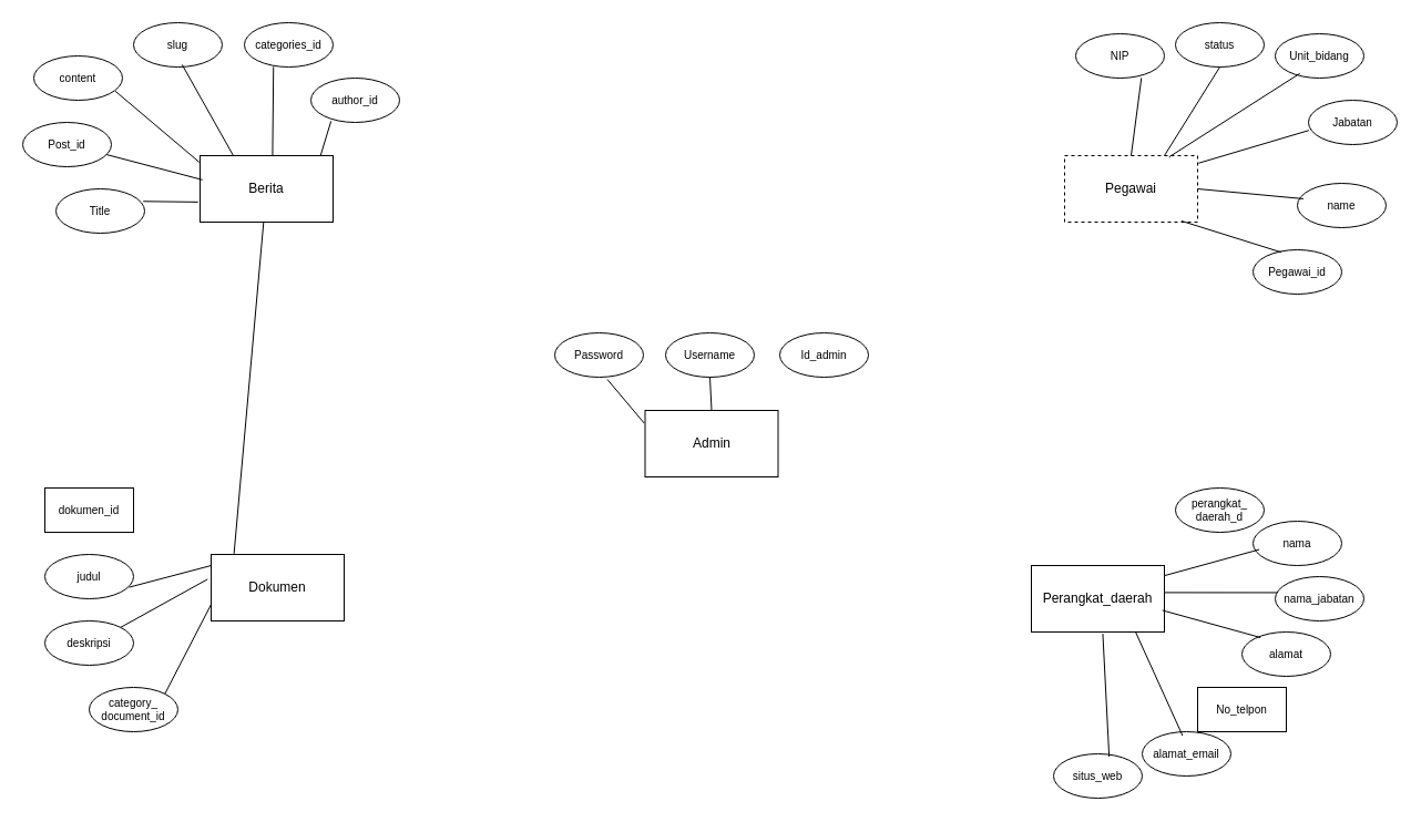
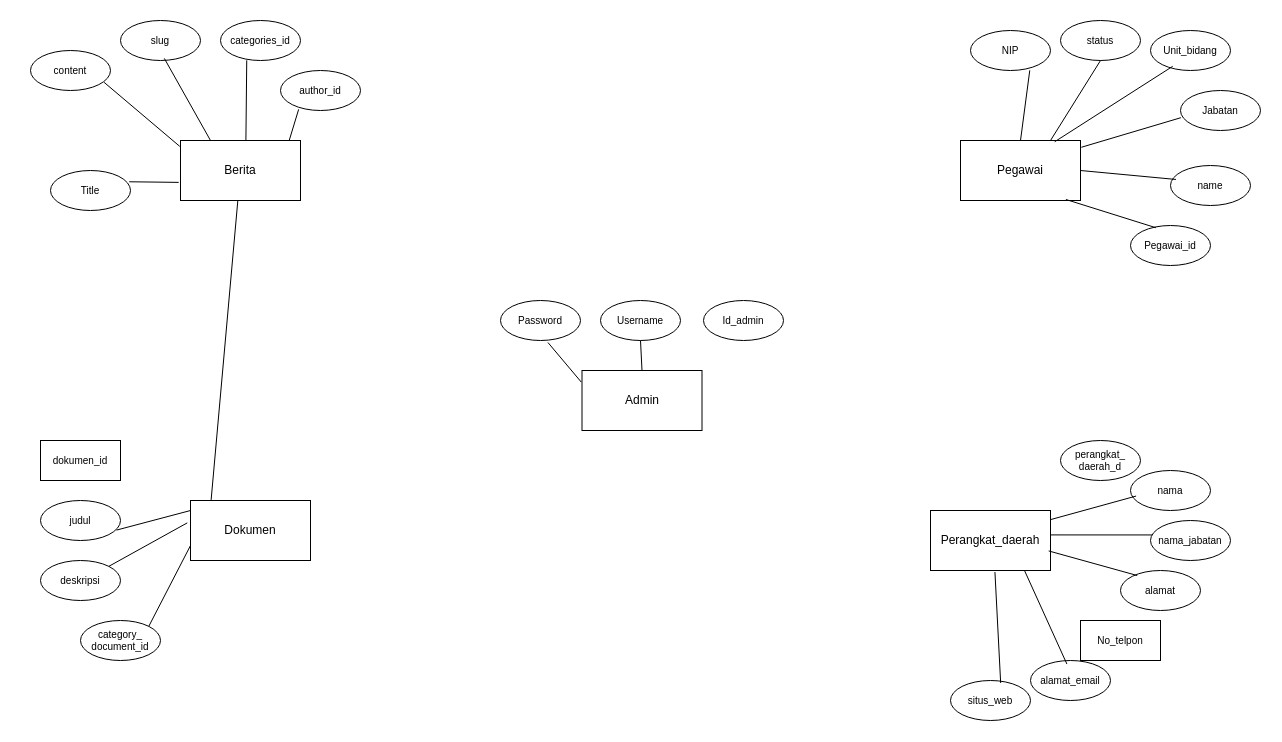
  <mxCell id="0" style=";html=1;" />
  <mxCell id="1" style=";html=1;" parent="0" />
  <mxCell id="2" value="Admin" style="rounded=0;whiteSpace=wrap;html=1;" vertex="1" parent="1"><mxGeometry x="581.5" y="370" width="120" height="60" as="geometry" /></mxCell>
  <mxCell id="3" value="Password" style="ellipse;whiteSpace=wrap;html=1;fontSize=10;" vertex="1" parent="1"><mxGeometry x="500" y="300" width="80" height="40" as="geometry" /></mxCell>
  <mxCell id="4" value="Username" style="ellipse;whiteSpace=wrap;html=1;fontSize=10;" vertex="1" parent="1"><mxGeometry x="600" y="300" width="80" height="40" as="geometry" /></mxCell>
  <mxCell id="5" value="Id_admin" style="ellipse;whiteSpace=wrap;html=1;fontSize=10;" vertex="1" parent="1"><mxGeometry x="703" y="300" width="80" height="40" as="geometry" /></mxCell>
  <mxCell id="6" value="" style="endArrow=none;html=1;rounded=0;entryX=0.593;entryY=1.05;entryDx=0;entryDy=0;entryPerimeter=0;exitX=-0.006;exitY=0.193;exitDx=0;exitDy=0;exitPerimeter=0;" edge="1" parent="1" source="2" target="3"><mxGeometry width="50" height="50" relative="1" as="geometry"><mxPoint x="621.5" y="390" as="sourcePoint" /><mxPoint x="671.5" y="340" as="targetPoint" /></mxGeometry></mxCell>
  <mxCell id="7" value="" style="endArrow=none;html=1;rounded=0;entryX=0.5;entryY=1;entryDx=0;entryDy=0;exitX=0.5;exitY=0;exitDx=0;exitDy=0;" edge="1" parent="1" source="2" target="4"><mxGeometry width="50" height="50" relative="1" as="geometry"><mxPoint x="711.5" y="389" as="sourcePoint" /><mxPoint x="758.5" y="351" as="targetPoint" /><Array as="points" /></mxGeometry></mxCell>
  <mxCell id="8" value="Berita" style="rounded=0;whiteSpace=wrap;html=1;" vertex="1" parent="1"><mxGeometry x="180" y="140" width="120" height="60" as="geometry" /></mxCell>
- <mxCell id="9" value="Pegawai" style="rounded=0;whiteSpace=wrap;html=1;dashed=1;" vertex="1" parent="1"><mxGeometry x="960" y="140" width="120" height="60" as="geometry" /></mxCell>
+ <mxCell id="9" value="Pegawai" style="rounded=0;whiteSpace=wrap;html=1;" vertex="1" parent="1"><mxGeometry x="960" y="140" width="120" height="60" as="geometry" /></mxCell>
  <mxCell id="10" value="Perangkat_daerah" style="rounded=0;whiteSpace=wrap;html=1;" vertex="1" parent="1"><mxGeometry x="930" y="510" width="120" height="60" as="geometry" /></mxCell>
- <mxCell id="11" value="Post_id" style="ellipse;whiteSpace=wrap;html=1;fontSize=10;" vertex="1" parent="1"><mxGeometry x="20" y="110" width="80" height="40" as="geometry" /></mxCell>
  <mxCell id="12" value="content" style="ellipse;whiteSpace=wrap;html=1;fontSize=10;" vertex="1" parent="1"><mxGeometry x="30" y="50" width="80" height="40" as="geometry" /></mxCell>
  <mxCell id="13" value="slug" style="ellipse;whiteSpace=wrap;html=1;fontSize=10;" vertex="1" parent="1"><mxGeometry x="120" y="20" width="80" height="40" as="geometry" /></mxCell>
  <mxCell id="14" value="categories_id" style="ellipse;whiteSpace=wrap;html=1;fontSize=10;" vertex="1" parent="1"><mxGeometry x="220" y="20" width="80" height="40" as="geometry" /></mxCell>
  <mxCell id="15" value="author_id" style="ellipse;whiteSpace=wrap;html=1;fontSize=10;" vertex="1" parent="1"><mxGeometry x="280" y="70" width="80" height="40" as="geometry" /></mxCell>
  <mxCell id="16" value="Title" style="ellipse;whiteSpace=wrap;html=1;fontSize=10;" vertex="1" parent="1"><mxGeometry x="50" y="170" width="80" height="40" as="geometry" /></mxCell>
  <mxCell id="17" value="" style="endArrow=none;html=1;rounded=0;entryX=0.227;entryY=0.971;entryDx=0;entryDy=0;entryPerimeter=0;exitX=0.905;exitY=0.005;exitDx=0;exitDy=0;exitPerimeter=0;" edge="1" parent="1" source="8" target="15"><mxGeometry width="50" height="50" relative="1" as="geometry"><mxPoint x="240" y="170" as="sourcePoint" /><mxPoint x="290" y="120" as="targetPoint" /></mxGeometry></mxCell>
  <mxCell id="18" value="" style="endArrow=none;html=1;rounded=0;entryX=0.328;entryY=0.995;entryDx=0;entryDy=0;entryPerimeter=0;exitX=0.545;exitY=0.009;exitDx=0;exitDy=0;exitPerimeter=0;" edge="1" parent="1" source="8" target="14"><mxGeometry width="50" height="50" relative="1" as="geometry"><mxPoint x="230" y="140" as="sourcePoint" /><mxPoint x="249" y="109" as="targetPoint" /></mxGeometry></mxCell>
  <mxCell id="19" value="" style="endArrow=none;html=1;rounded=0;entryX=0.548;entryY=0.948;entryDx=0;entryDy=0;entryPerimeter=0;exitX=0.25;exitY=0;exitDx=0;exitDy=0;" edge="1" parent="1" source="8" target="13"><mxGeometry width="50" height="50" relative="1" as="geometry"><mxPoint x="184" y="140" as="sourcePoint" /><mxPoint x="200" y="60" as="targetPoint" /></mxGeometry></mxCell>
  <mxCell id="20" value="" style="endArrow=none;html=1;rounded=0;entryX=0.92;entryY=0.796;entryDx=0;entryDy=0;entryPerimeter=0;exitX=-0.006;exitY=0.098;exitDx=0;exitDy=0;exitPerimeter=0;" edge="1" parent="1" source="8" target="12"><mxGeometry width="50" height="50" relative="1" as="geometry"><mxPoint x="156" y="162" as="sourcePoint" /><mxPoint x="120" y="80" as="targetPoint" /></mxGeometry></mxCell>
- <mxCell id="21" value="" style="endArrow=none;html=1;rounded=0;exitX=0.018;exitY=0.364;exitDx=0;exitDy=0;exitPerimeter=0;" edge="1" parent="1" source="8" target="11"><mxGeometry width="50" height="50" relative="1" as="geometry"><mxPoint x="165" y="170" as="sourcePoint" /><mxPoint x="100" y="106" as="targetPoint" /></mxGeometry></mxCell>
  <mxCell id="22" value="" style="endArrow=none;html=1;rounded=0;exitX=-0.015;exitY=0.698;exitDx=0;exitDy=0;exitPerimeter=0;entryX=0.984;entryY=0.282;entryDx=0;entryDy=0;entryPerimeter=0;" edge="1" parent="1" source="8" target="16"><mxGeometry width="50" height="50" relative="1" as="geometry"><mxPoint x="182" y="172" as="sourcePoint" /><mxPoint x="105" y="150" as="targetPoint" /></mxGeometry></mxCell>
  <mxCell id="23" value="status" style="ellipse;whiteSpace=wrap;html=1;fontSize=10;" vertex="1" parent="1"><mxGeometry x="1060" y="20" width="80" height="40" as="geometry" /></mxCell>
  <mxCell id="24" value="Unit_bidang" style="ellipse;whiteSpace=wrap;html=1;fontSize=10;" vertex="1" parent="1"><mxGeometry x="1150" y="30" width="80" height="40" as="geometry" /></mxCell>
  <mxCell id="25" value="NIP" style="ellipse;whiteSpace=wrap;html=1;fontSize=10;" vertex="1" parent="1"><mxGeometry x="970" y="30" width="80" height="40" as="geometry" /></mxCell>
  <mxCell id="26" value="Jabatan" style="ellipse;whiteSpace=wrap;html=1;fontSize=10;" vertex="1" parent="1"><mxGeometry x="1180" y="90" width="80" height="40" as="geometry" /></mxCell>
  <mxCell id="27" value="name" style="ellipse;whiteSpace=wrap;html=1;fontSize=10;" vertex="1" parent="1"><mxGeometry x="1170" y="165" width="80" height="40" as="geometry" /></mxCell>
  <mxCell id="28" value="Pegawai_id" style="ellipse;whiteSpace=wrap;html=1;fontSize=10;" vertex="1" parent="1"><mxGeometry x="1130" y="225" width="80" height="40" as="geometry" /></mxCell>
  <mxCell id="29" value="" style="endArrow=none;html=1;rounded=0;entryX=0.318;entryY=0.056;entryDx=0;entryDy=0;entryPerimeter=0;exitX=0.878;exitY=0.983;exitDx=0;exitDy=0;exitPerimeter=0;" edge="1" parent="1" source="9" target="28"><mxGeometry width="50" height="50" relative="1" as="geometry"><mxPoint x="1190" y="190" as="sourcePoint" /><mxPoint x="1240" y="140" as="targetPoint" /></mxGeometry></mxCell>
  <mxCell id="30" value="" style="endArrow=none;html=1;rounded=0;entryX=0.068;entryY=0.349;entryDx=0;entryDy=0;entryPerimeter=0;exitX=1;exitY=0.5;exitDx=0;exitDy=0;" edge="1" parent="1" source="9" target="27"><mxGeometry width="50" height="50" relative="1" as="geometry"><mxPoint x="1110" y="150" as="sourcePoint" /><mxPoint x="1170" y="198" as="targetPoint" /></mxGeometry></mxCell>
  <mxCell id="31" value="" style="endArrow=none;html=1;rounded=0;entryX=0.005;entryY=0.68;entryDx=0;entryDy=0;entryPerimeter=0;exitX=1.007;exitY=0.113;exitDx=0;exitDy=0;exitPerimeter=0;" edge="1" parent="1" source="9" target="26"><mxGeometry width="50" height="50" relative="1" as="geometry"><mxPoint x="1120" y="121" as="sourcePoint" /><mxPoint x="1185" y="150" as="targetPoint" /></mxGeometry></mxCell>
  <mxCell id="32" value="" style="endArrow=none;html=1;rounded=0;entryX=0.277;entryY=0.896;entryDx=0;entryDy=0;entryPerimeter=0;exitX=0.785;exitY=0.021;exitDx=0;exitDy=0;exitPerimeter=0;" edge="1" parent="1" source="9" target="24"><mxGeometry width="50" height="50" relative="1" as="geometry"><mxPoint x="1081" y="120" as="sourcePoint" /><mxPoint x="1150" y="110" as="targetPoint" /></mxGeometry></mxCell>
  <mxCell id="33" value="" style="endArrow=none;html=1;rounded=0;entryX=0.5;entryY=1;entryDx=0;entryDy=0;exitX=0.75;exitY=0;exitDx=0;exitDy=0;" edge="1" parent="1" source="9" target="23"><mxGeometry width="50" height="50" relative="1" as="geometry"><mxPoint x="1094" y="131" as="sourcePoint" /><mxPoint x="1182" y="76" as="targetPoint" /></mxGeometry></mxCell>
  <mxCell id="34" value="" style="endArrow=none;html=1;rounded=0;entryX=0.741;entryY=0.996;entryDx=0;entryDy=0;exitX=0.5;exitY=0;exitDx=0;exitDy=0;entryPerimeter=0;" edge="1" parent="1" source="9" target="25"><mxGeometry width="50" height="50" relative="1" as="geometry"><mxPoint x="1090" y="130" as="sourcePoint" /><mxPoint x="1110" y="70" as="targetPoint" /></mxGeometry></mxCell>
  <mxCell id="35" value="Dokumen" style="rounded=0;whiteSpace=wrap;html=1;" vertex="1" parent="1"><mxGeometry x="190" y="500" width="120" height="60" as="geometry" /></mxCell>
  <mxCell id="36" value="&lt;div&gt;category_&lt;/div&gt;&lt;div&gt;document_id&lt;br&gt;&lt;/div&gt;" style="ellipse;whiteSpace=wrap;html=1;fontSize=10;" vertex="1" parent="1"><mxGeometry x="80" y="620" width="80" height="40" as="geometry" /></mxCell>
  <mxCell id="37" value="deskripsi" style="ellipse;whiteSpace=wrap;html=1;fontSize=10;" vertex="1" parent="1"><mxGeometry x="40" y="560" width="80" height="40" as="geometry" /></mxCell>
  <mxCell id="38" value="judul" style="ellipse;whiteSpace=wrap;html=1;fontSize=10;" vertex="1" parent="1"><mxGeometry x="40" y="500" width="80" height="40" as="geometry" /></mxCell>
  <mxCell id="39" value="dokumen_id" style="whiteSpace=wrap;html=1;fontSize=10;rounded=0;" vertex="1" parent="1"><mxGeometry x="40" y="440" width="80" height="40" as="geometry" /></mxCell>
  <mxCell id="40" value="" style="endArrow=none;html=1;rounded=0;exitX=0.172;exitY=-0.01;exitDx=0;exitDy=0;exitPerimeter=0;" edge="1" parent="1" source="35" target="8"><mxGeometry width="50" height="50" relative="1" as="geometry"><mxPoint x="250" y="530" as="sourcePoint" /><mxPoint x="300" y="480" as="targetPoint" /></mxGeometry></mxCell>
  <mxCell id="41" value="" style="endArrow=none;html=1;rounded=0;entryX=0.95;entryY=0.74;entryDx=0;entryDy=0;entryPerimeter=0;exitX=0;exitY=0.167;exitDx=0;exitDy=0;exitPerimeter=0;" edge="1" parent="1" source="35" target="38"><mxGeometry width="50" height="50" relative="1" as="geometry"><mxPoint x="240" y="500" as="sourcePoint" /><mxPoint x="259" y="469" as="targetPoint" /></mxGeometry></mxCell>
  <mxCell id="42" value="" style="endArrow=none;html=1;rounded=0;entryX=1;entryY=0;entryDx=0;entryDy=0;exitX=-0.027;exitY=0.373;exitDx=0;exitDy=0;exitPerimeter=0;" edge="1" parent="1" source="35" target="37"><mxGeometry width="50" height="50" relative="1" as="geometry"><mxPoint x="194" y="500" as="sourcePoint" /><mxPoint x="210" y="420" as="targetPoint" /></mxGeometry></mxCell>
  <mxCell id="43" value="" style="endArrow=none;html=1;rounded=0;entryX=1;entryY=0;entryDx=0;entryDy=0;exitX=0;exitY=0.75;exitDx=0;exitDy=0;" edge="1" parent="1" source="35" target="36"><mxGeometry width="50" height="50" relative="1" as="geometry"><mxPoint x="166" y="522" as="sourcePoint" /><mxPoint x="130" y="440" as="targetPoint" /></mxGeometry></mxCell>
  <mxCell id="44" value="&lt;div&gt;perangkat_&lt;/div&gt;&lt;div&gt;daerah_d&lt;/div&gt;" style="ellipse;whiteSpace=wrap;html=1;fontSize=10;" vertex="1" parent="1"><mxGeometry x="1060" y="440" width="80" height="40" as="geometry" /></mxCell>
  <mxCell id="45" value="nama" style="ellipse;whiteSpace=wrap;html=1;fontSize=10;" vertex="1" parent="1"><mxGeometry x="1130" y="470" width="80" height="40" as="geometry" /></mxCell>
  <mxCell id="46" value="nama_jabatan" style="ellipse;whiteSpace=wrap;html=1;fontSize=10;" vertex="1" parent="1"><mxGeometry x="1150" y="520" width="80" height="40" as="geometry" /></mxCell>
  <mxCell id="47" value="alamat" style="ellipse;whiteSpace=wrap;html=1;fontSize=10;" vertex="1" parent="1"><mxGeometry x="1120" y="570" width="80" height="40" as="geometry" /></mxCell>
  <mxCell id="48" value="No_telpon" style="whiteSpace=wrap;html=1;fontSize=10;rounded=0;" vertex="1" parent="1"><mxGeometry x="1080" y="620" width="80" height="40" as="geometry" /></mxCell>
  <mxCell id="49" value="alamat_email" style="ellipse;whiteSpace=wrap;html=1;fontSize=10;" vertex="1" parent="1"><mxGeometry x="1030" y="660" width="80" height="40" as="geometry" /></mxCell>
  <mxCell id="50" value="situs_web" style="ellipse;whiteSpace=wrap;html=1;fontSize=10;" vertex="1" parent="1"><mxGeometry x="950" y="680" width="80" height="40" as="geometry" /></mxCell>
  <mxCell id="51" value="" style="endArrow=none;html=1;rounded=0;entryX=0.07;entryY=0.639;entryDx=0;entryDy=0;entryPerimeter=0;exitX=1.004;exitY=0.15;exitDx=0;exitDy=0;exitPerimeter=0;" edge="1" parent="1" source="10" target="45"><mxGeometry width="50" height="50" relative="1" as="geometry"><mxPoint x="1030" y="520" as="sourcePoint" /><mxPoint x="1075" y="482" as="targetPoint" /></mxGeometry></mxCell>
  <mxCell id="52" value="" style="endArrow=none;html=1;rounded=0;entryX=0.02;entryY=0.361;entryDx=0;entryDy=0;entryPerimeter=0;exitX=0.999;exitY=0.407;exitDx=0;exitDy=0;exitPerimeter=0;" edge="1" parent="1" source="10" target="46"><mxGeometry width="50" height="50" relative="1" as="geometry"><mxPoint x="1060" y="529" as="sourcePoint" /><mxPoint x="1146" y="506" as="targetPoint" /></mxGeometry></mxCell>
  <mxCell id="53" value="" style="endArrow=none;html=1;rounded=0;entryX=0.209;entryY=0.125;entryDx=0;entryDy=0;entryPerimeter=0;exitX=0.985;exitY=0.674;exitDx=0;exitDy=0;exitPerimeter=0;" edge="1" parent="1" source="10" target="47"><mxGeometry width="50" height="50" relative="1" as="geometry"><mxPoint x="1060" y="544" as="sourcePoint" /><mxPoint x="1162" y="544" as="targetPoint" /></mxGeometry></mxCell>
  <mxCell id="54" value="" style="endArrow=none;html=1;rounded=0;exitX=0.785;exitY=1.007;exitDx=0;exitDy=0;exitPerimeter=0;entryX=0.455;entryY=0.089;entryDx=0;entryDy=0;entryPerimeter=0;" edge="1" parent="1" source="10" target="49"><mxGeometry width="50" height="50" relative="1" as="geometry"><mxPoint x="1059" y="572" as="sourcePoint" /><mxPoint x="1113" y="632" as="targetPoint" /></mxGeometry></mxCell>
  <mxCell id="55" value="" style="endArrow=none;html=1;rounded=0;exitX=0.537;exitY=1.026;exitDx=0;exitDy=0;exitPerimeter=0;entryX=0.627;entryY=0.061;entryDx=0;entryDy=0;entryPerimeter=0;" edge="1" parent="1" source="10" target="50"><mxGeometry width="50" height="50" relative="1" as="geometry"><mxPoint x="1034" y="580" as="sourcePoint" /><mxPoint x="1076" y="674" as="targetPoint" /></mxGeometry></mxCell>
